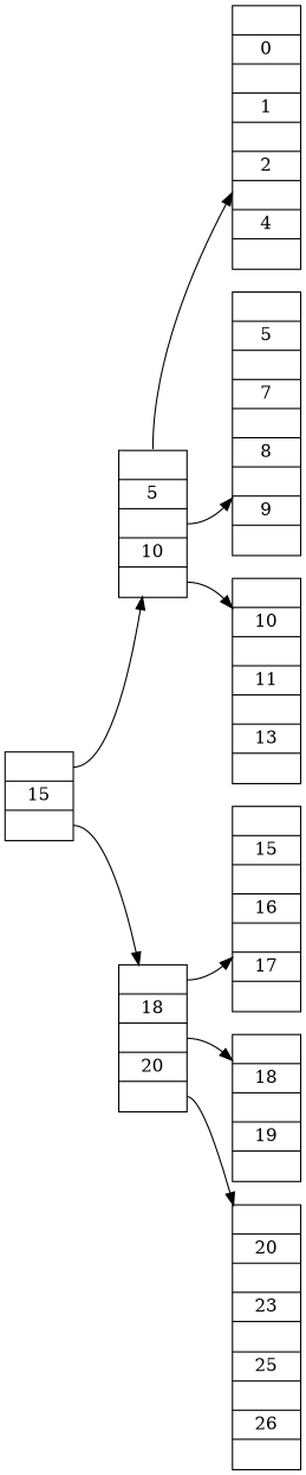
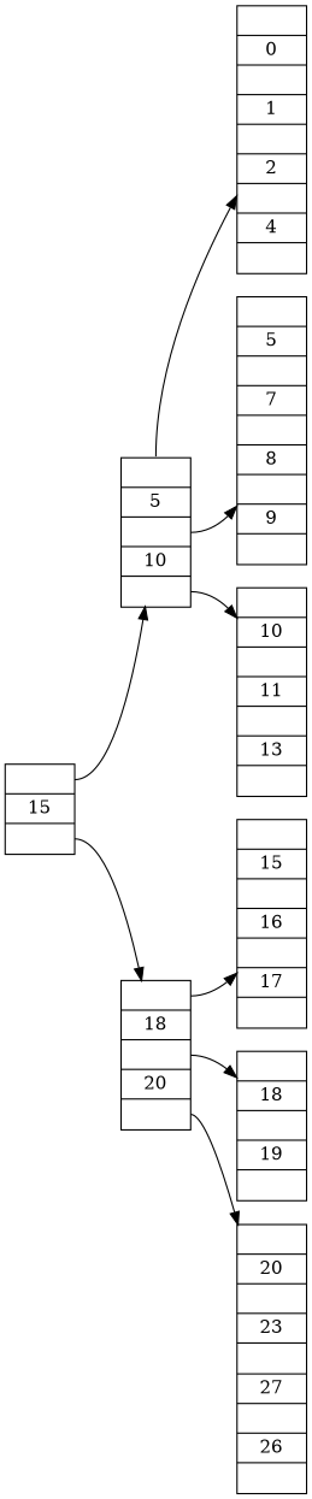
  digraph {
    rankdir=LR
    node [shape=record]
    edge [tailport=f0]
    n1 [height=.1 label="<f0> |15|<f1>"]
    n2 [height=.1 label="<f0> |5|<f1> |10|<f2>"]
    n3 [height=.1 label="<f0> |18|<f1> |20|<f2>"]
    n4 [height=.1 label="<f0> |0|<f1> |1|<f2> |2|<f3> |4|<f4>"]
    n5 [height=.1 label="<f0> |5|<f1> |7|<f2> |8|<f3> |9|<f4>"]
    n6 [height=.1 label="<f0> |10|<f1> |11|<f2> |13|<f3>"]
    n7 [height=.1 label="<f0> |15|<f1> |16|<f2> |17|<f3>"]
    n8 [height=.1 label="<f0> |18|<f1> |19|<f2>"]
-   n9 [height=.1 label="<f0> |20|<f1> |23|<f2> |25|<f3> |26|<f4>"]
+   n9 [height=.1 label="<f0> |20|<f1> |23|<f2> |27|<f3> |26|<f4>"]
    n1 -> n2
    n1 -> n3 [tailport=f1]
    n2 -> n4
    n2 -> n5 [tailport=f1]
    n2 -> n6 [tailport=f2]
    n3 -> n7
    n3 -> n8 [tailport=f1]
    n3 -> n9 [tailport=f2]
  }
